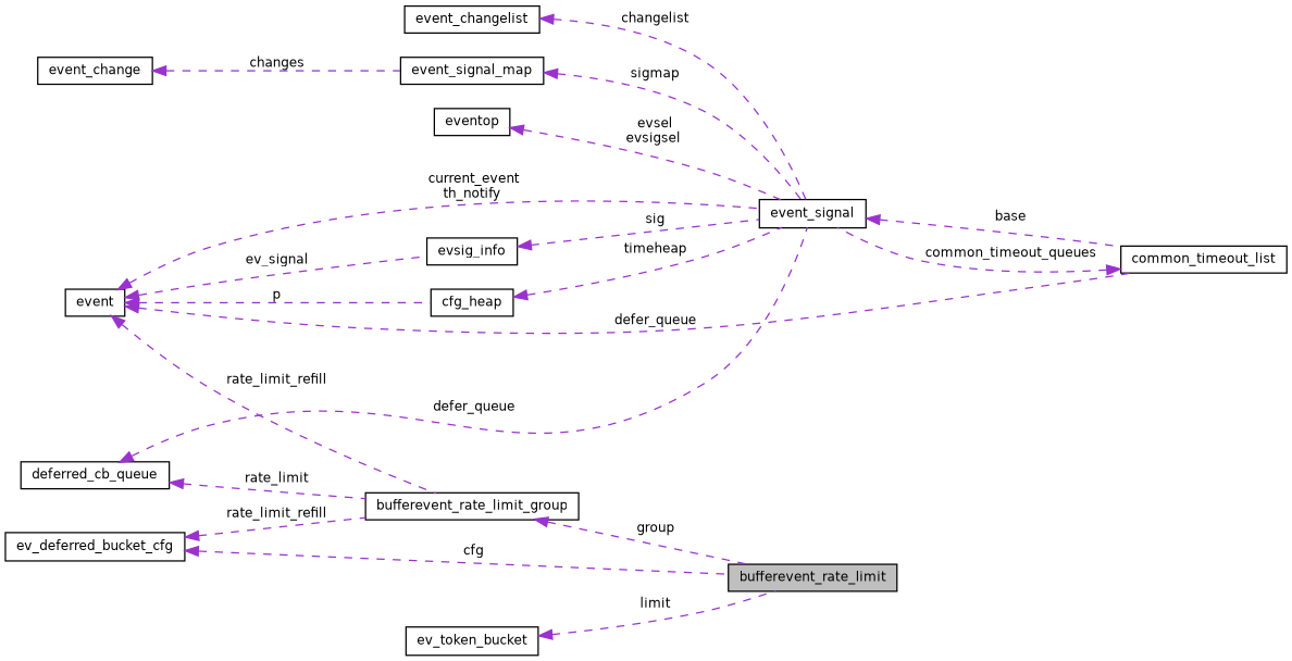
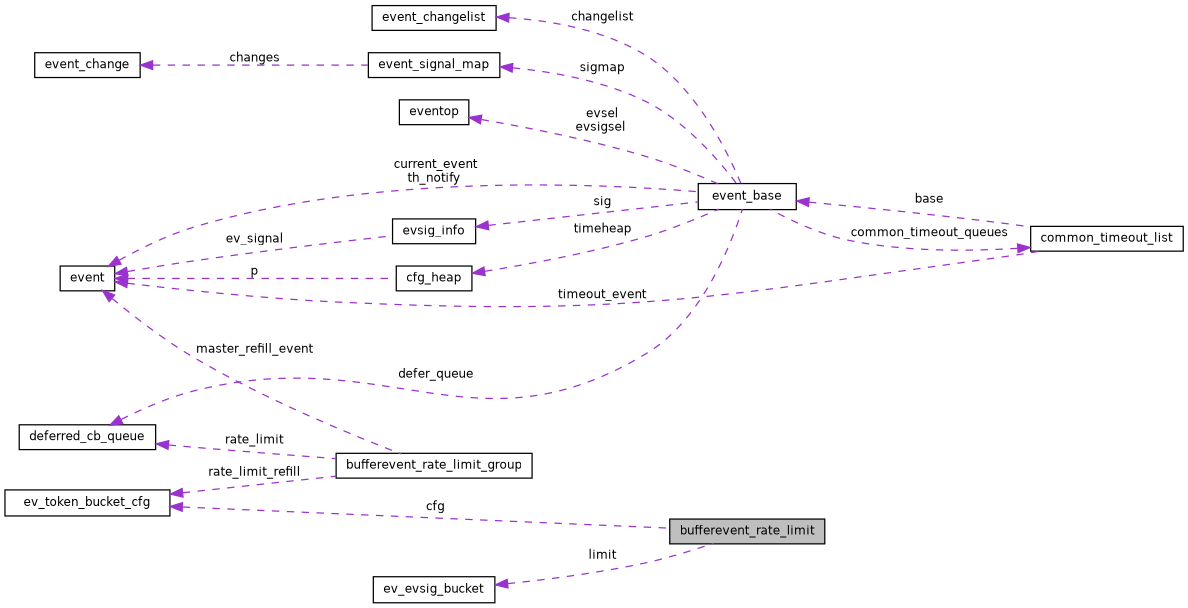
  digraph {
    rankdir=LR
    node [color=black fillcolor=white fontname=Helvetica fontsize=10 shape=record style=filled]
    edge [color=darkorchid3 dir=back fontname=Helvetica fontsize=10 labelfontname=Helvetica labelfontsize=10 style=dashed]
    n1 [fillcolor=grey75 fontcolor=black height=0.2 label=bufferevent_rate_limit width=0.4]
    n2 [height=0.2 label=bufferevent_rate_limit_group width=0.4]
    n3 [height=0.2 label=event width=0.4]
-   n4 [height=0.2 label=event_signal width=0.4]
+   n4 [height=0.2 label=event_base width=0.4]
    n5 [height=0.2 label=evsig_info width=0.4]
    n6 [height=0.2 label=cfg_heap width=0.4]
    n7 [height=0.2 label=common_timeout_list width=0.4]
    n8 [height=0.2 label=eventop width=0.4]
    n9 [height=0.2 label=deferred_cb_queue width=0.4]
    n10 [height=0.2 label=event_signal_map width=0.4]
    n11 [height=0.2 label=event_changelist width=0.4]
    n12 [height=0.2 label=event_change width=0.4]
-   n13 [height=0.2 label=ev_deferred_bucket_cfg width=0.4]
-   n14 [height=0.2 label=ev_token_bucket width=0.4]
-   n2 -> n1 [label=" group"]
-   n3 -> n2 [label=" rate_limit_refill"]
+   n13 [height=0.2 label=ev_token_bucket_cfg width=0.4]
+   n14 [height=0.2 label=ev_evsig_bucket width=0.4]
+   n3 -> n2 [label=" master_refill_event"]
    n3 -> n4 [label=" current_event\nth_notify"]
    n3 -> n5 [label=" ev_signal"]
    n3 -> n6 [label=" p"]
-   n3 -> n7 [label=" defer_queue"]
+   n3 -> n7 [label=" timeout_event"]
    n4 -> n7 [label=" base"]
    n5 -> n4 [label=" sig"]
    n6 -> n4 [label=" timeheap"]
    n7 -> n4 [label=" common_timeout_queues"]
    n8 -> n4 [label=" evsel\nevsigsel"]
    n9 -> n2 [label=" rate_limit"]
    n9 -> n4 [label=" defer_queue"]
    n10 -> n4 [label=" sigmap"]
    n11 -> n4 [label=" changelist"]
    n12 -> n10 [label=" changes"]
    n13 -> n1 [label=" cfg"]
    n13 -> n2 [label=" rate_limit_refill"]
    n14 -> n1 [label=" limit"]
  }
